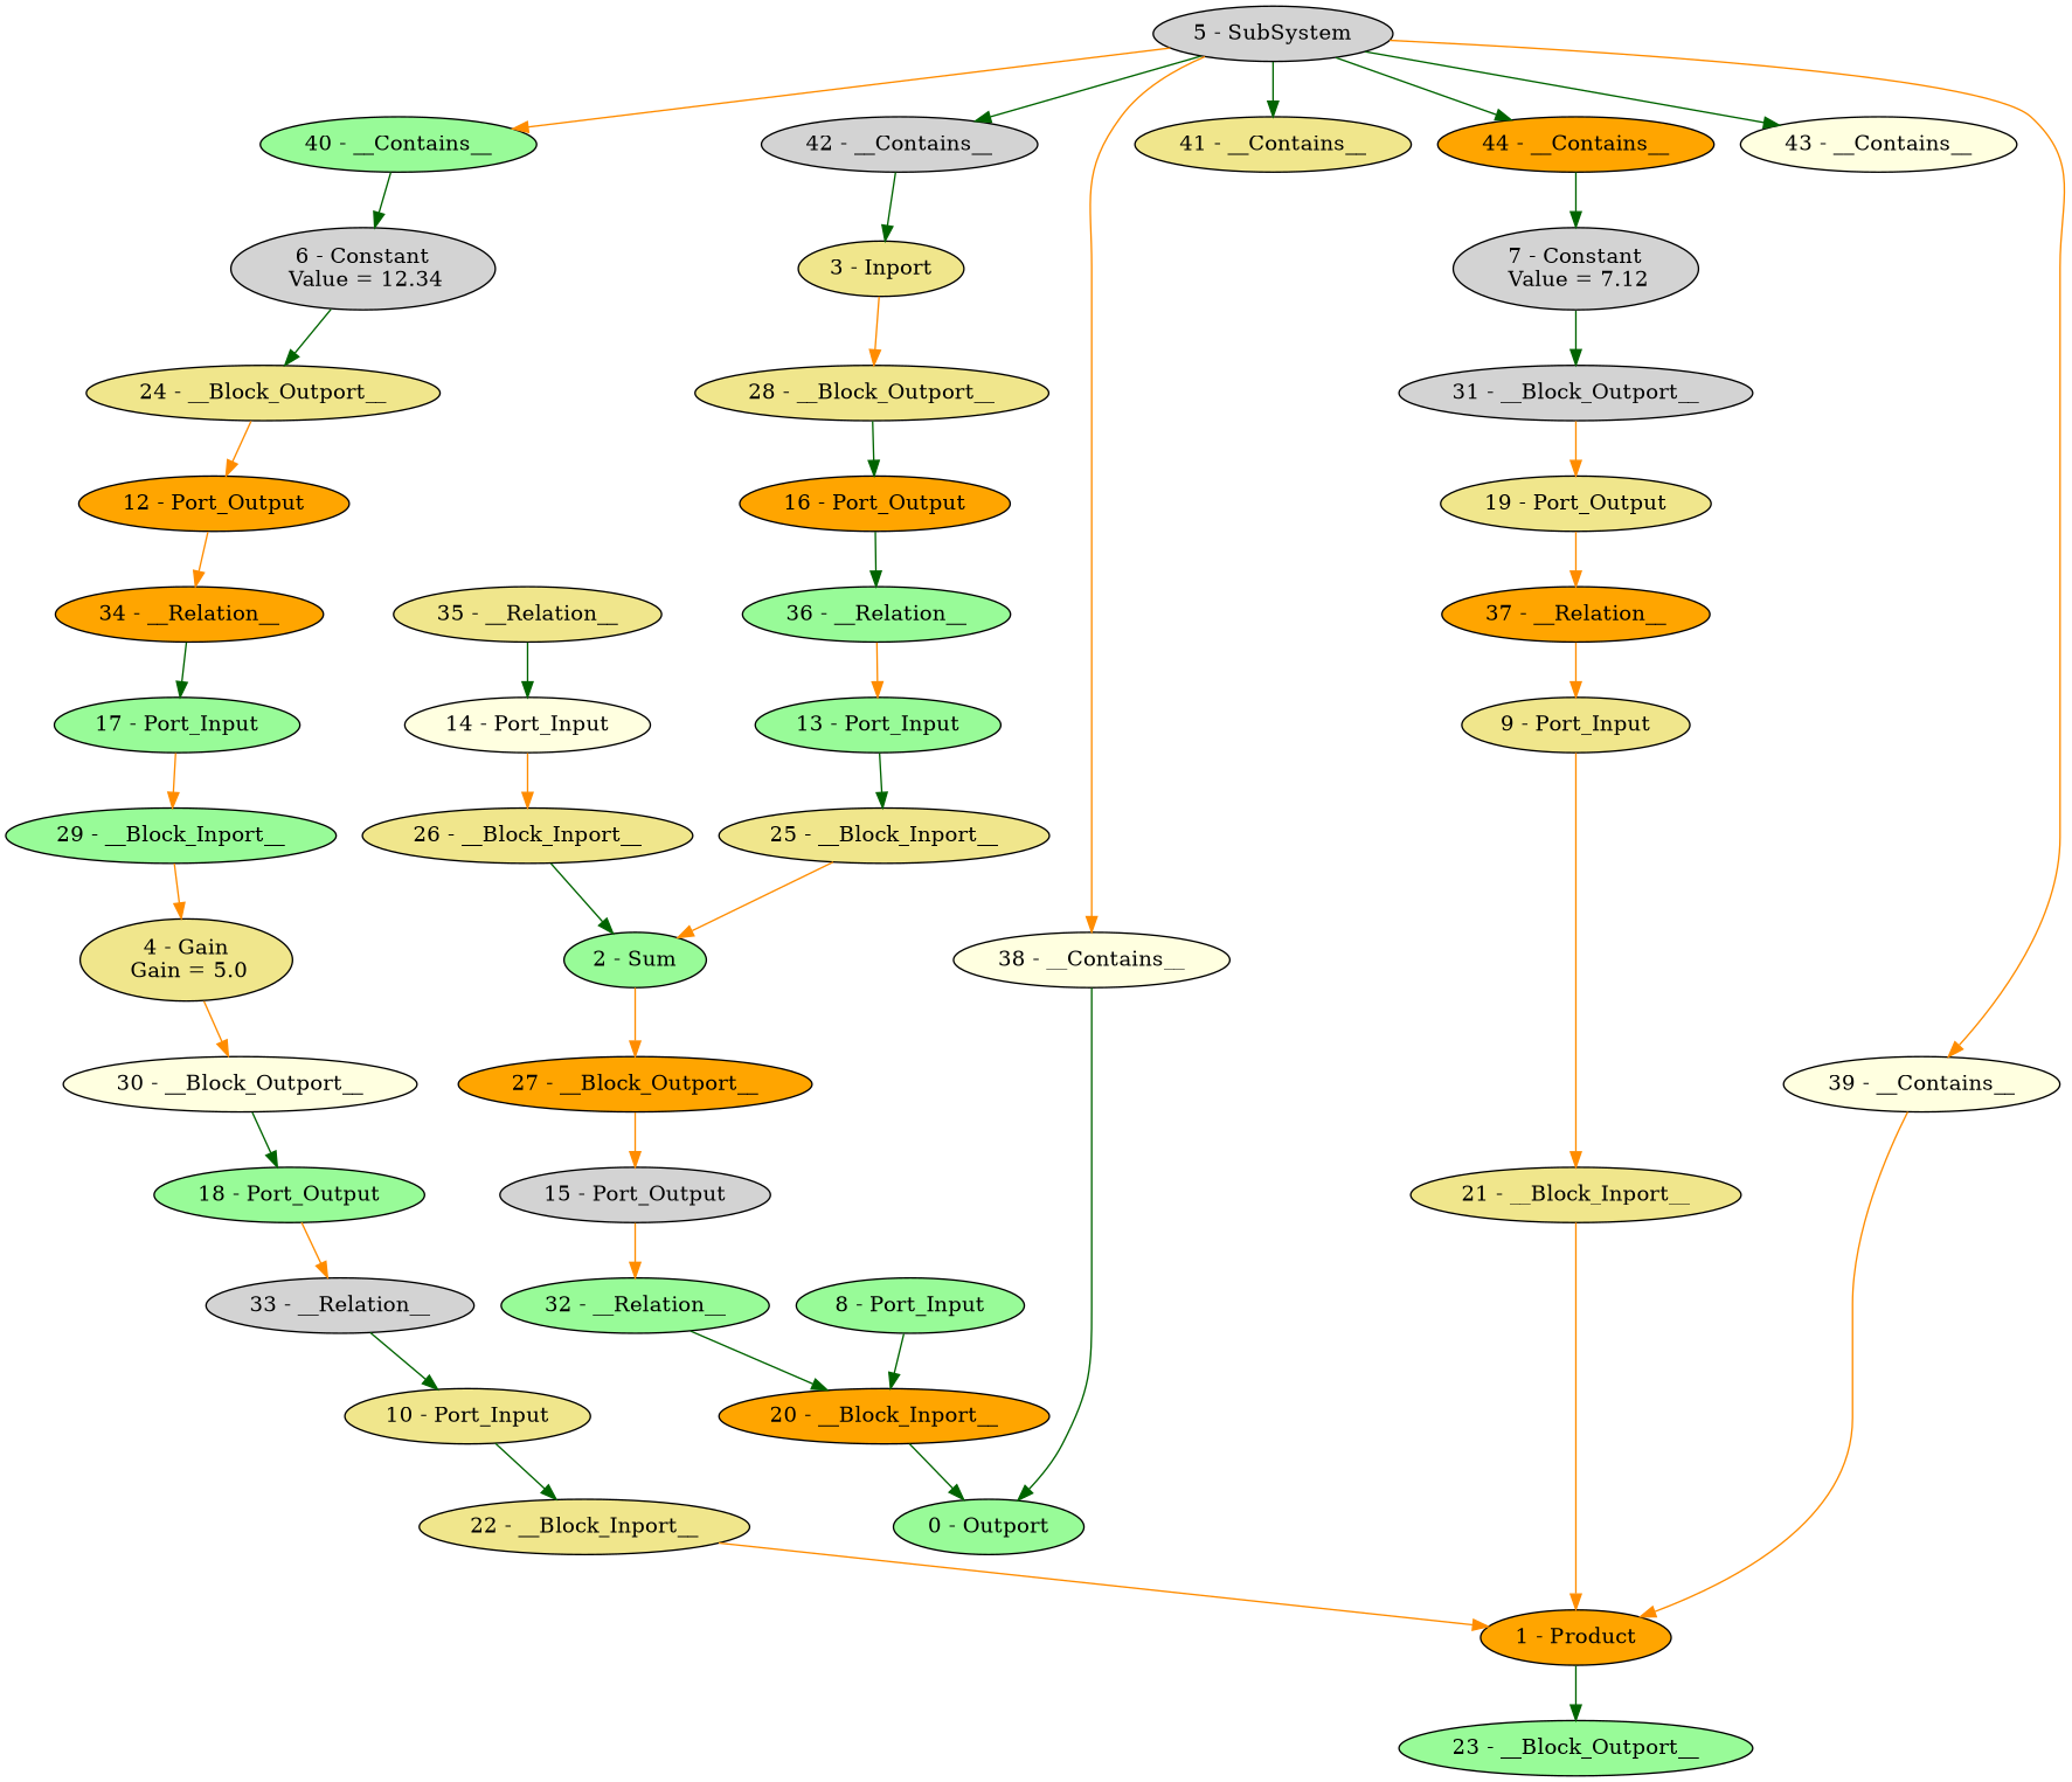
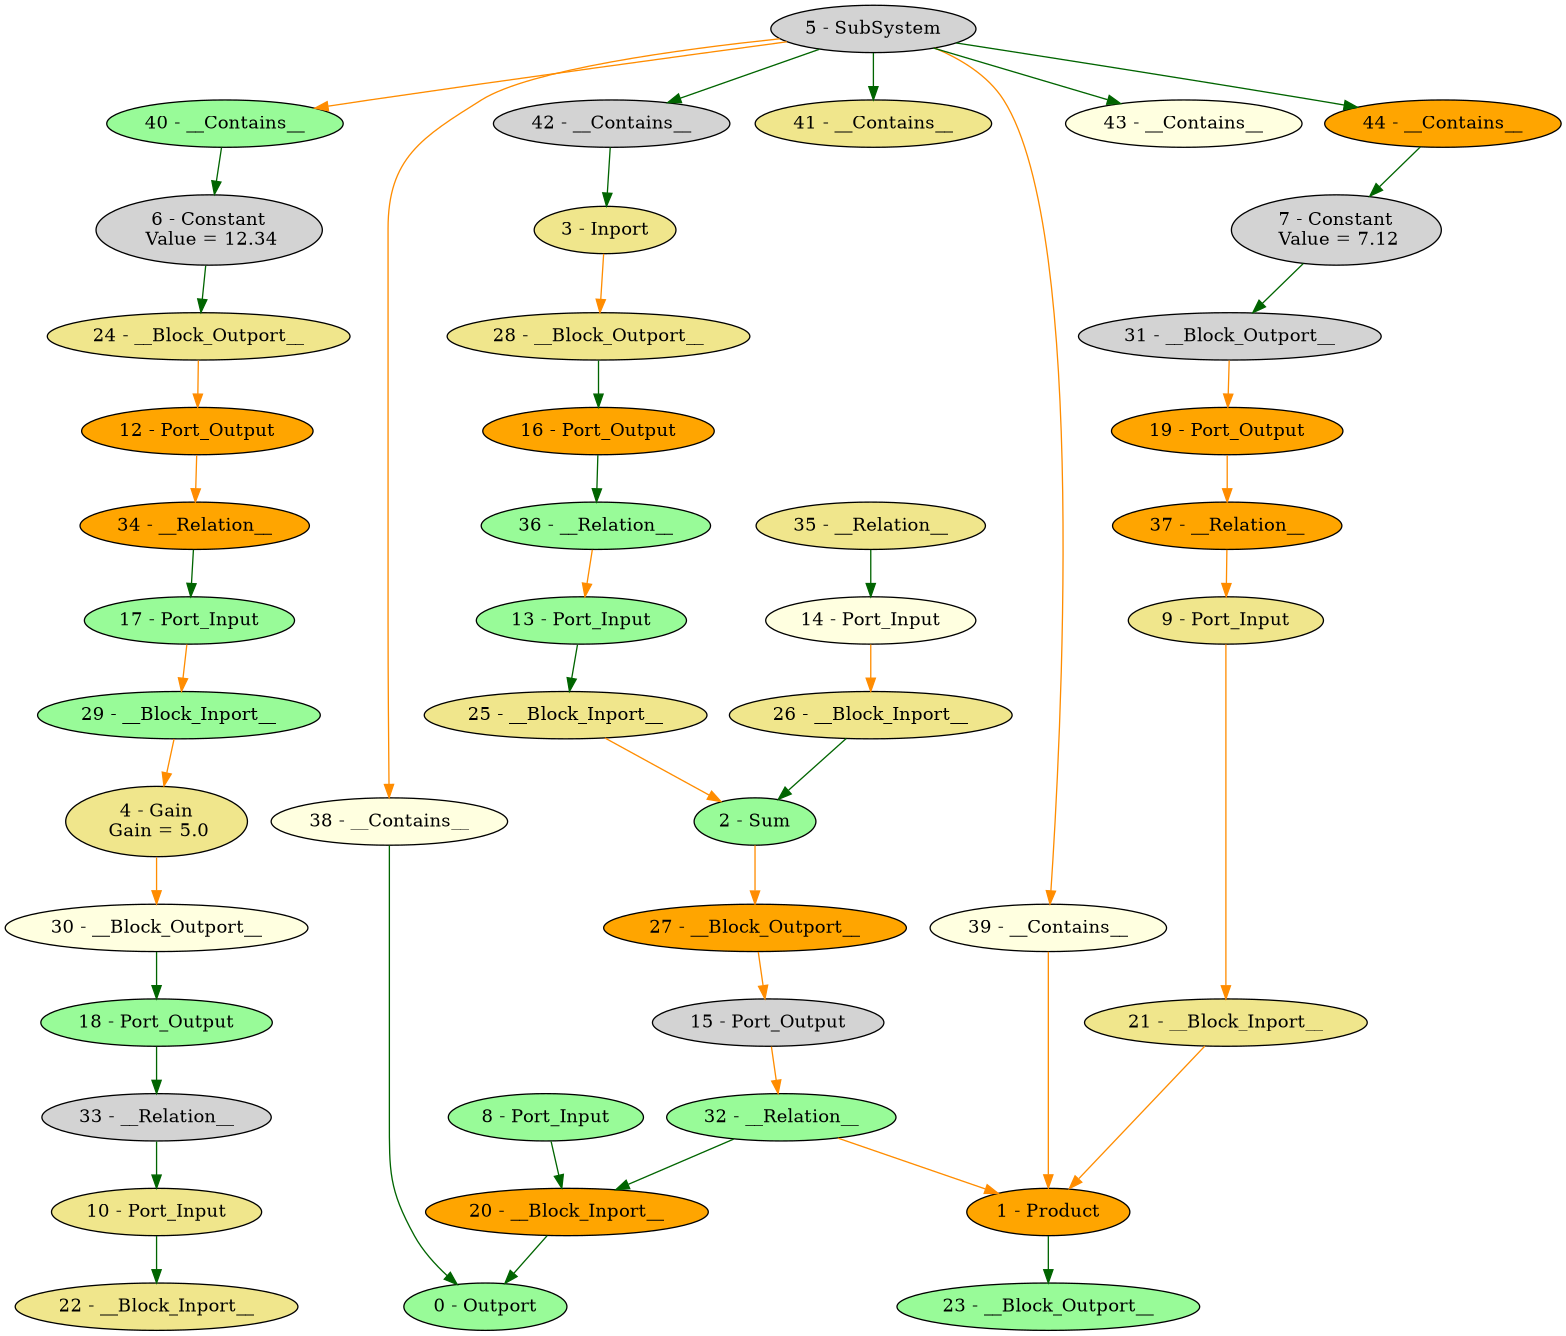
  digraph {
    node [fillcolor=khaki style=filled]
    edge [color=darkgreen]
    "0 - Outport" [fillcolor=palegreen]
    "1 - Product" [fillcolor=orange]
    "23 - __Block_Outport__" [fillcolor=palegreen]
    "2 - Sum" [fillcolor=palegreen]
    "27 - __Block_Outport__" [fillcolor=orange]
    "15 - Port_Output" [fillcolor=lightgrey]
    "3 - Inport"
    "28 - __Block_Outport__"
    "16 - Port_Output" [fillcolor=orange]
    "30 - __Block_Outport__" [fillcolor=lightyellow]
    "4 - Gain\n Gain = 5.0"
    "18 - Port_Output" [fillcolor=palegreen]
    "5 - SubSystem" [fillcolor=lightgrey]
    "38 - __Contains__" [fillcolor=lightyellow]
    "39 - __Contains__" [fillcolor=lightyellow]
    "40 - __Contains__" [fillcolor=palegreen]
    "41 - __Contains__"
    "42 - __Contains__" [fillcolor=lightgrey]
    "43 - __Contains__" [fillcolor=lightyellow]
    "44 - __Contains__" [fillcolor=orange]
    "6 - Constant\n Value = 12.34" [fillcolor=lightgrey]
    "7 - Constant\n Value = 7.12" [fillcolor=lightgrey]
    "24 - __Block_Outport__"
    "12 - Port_Output" [fillcolor=orange]
    "31 - __Block_Outport__" [fillcolor=lightgrey]
-   "19 - Port_Output"
+   "19 - Port_Output" [fillcolor=orange]
    "8 - Port_Input" [fillcolor=palegreen]
    "20 - __Block_Inport__" [fillcolor=orange]
    "9 - Port_Input"
    "21 - __Block_Inport__"
    "10 - Port_Input"
    "22 - __Block_Inport__"
    "14 - Port_Input" [fillcolor=lightyellow]
    "35 - __Relation__"
    "34 - __Relation__" [fillcolor=orange]
    "17 - Port_Input" [fillcolor=palegreen]
    "13 - Port_Input" [fillcolor=palegreen]
    "25 - __Block_Inport__"
    "26 - __Block_Inport__"
    "32 - __Relation__" [fillcolor=palegreen]
    "36 - __Relation__" [fillcolor=palegreen]
    "29 - __Block_Inport__" [fillcolor=palegreen]
    "33 - __Relation__" [fillcolor=lightgrey]
    "37 - __Relation__" [fillcolor=orange]
    "1 - Product" -> "23 - __Block_Outport__"
    "2 - Sum" -> "27 - __Block_Outport__" [color=darkorange]
    "27 - __Block_Outport__" -> "15 - Port_Output" [color=darkorange]
    "15 - Port_Output" -> "32 - __Relation__" [color=darkorange]
    "3 - Inport" -> "28 - __Block_Outport__" [color=darkorange]
    "28 - __Block_Outport__" -> "16 - Port_Output"
    "16 - Port_Output" -> "36 - __Relation__"
    "30 - __Block_Outport__" -> "18 - Port_Output"
    "4 - Gain\n Gain = 5.0" -> "30 - __Block_Outport__" [color=darkorange]
-   "18 - Port_Output" -> "33 - __Relation__" [color=darkorange]
+   "18 - Port_Output" -> "33 - __Relation__"
    "5 - SubSystem" -> "38 - __Contains__" [color=darkorange]
    "5 - SubSystem" -> "39 - __Contains__" [color=darkorange]
    "5 - SubSystem" -> "40 - __Contains__" [color=darkorange]
    "5 - SubSystem" -> "41 - __Contains__"
    "5 - SubSystem" -> "42 - __Contains__"
    "5 - SubSystem" -> "43 - __Contains__"
    "5 - SubSystem" -> "44 - __Contains__"
    "38 - __Contains__" -> "0 - Outport"
    "39 - __Contains__" -> "1 - Product" [color=darkorange]
    "40 - __Contains__" -> "6 - Constant\n Value = 12.34"
    "42 - __Contains__" -> "3 - Inport"
    "44 - __Contains__" -> "7 - Constant\n Value = 7.12"
    "6 - Constant\n Value = 12.34" -> "24 - __Block_Outport__"
    "7 - Constant\n Value = 7.12" -> "31 - __Block_Outport__"
    "24 - __Block_Outport__" -> "12 - Port_Output" [color=darkorange]
    "12 - Port_Output" -> "34 - __Relation__" [color=darkorange]
    "31 - __Block_Outport__" -> "19 - Port_Output" [color=darkorange]
    "19 - Port_Output" -> "37 - __Relation__" [color=darkorange]
    "8 - Port_Input" -> "20 - __Block_Inport__"
    "20 - __Block_Inport__" -> "0 - Outport"
    "9 - Port_Input" -> "21 - __Block_Inport__" [color=darkorange]
    "21 - __Block_Inport__" -> "1 - Product" [color=darkorange]
    "10 - Port_Input" -> "22 - __Block_Inport__"
-   "22 - __Block_Inport__" -> "1 - Product" [color=darkorange]
+   "32 - __Relation__" -> "1 - Product" [color=darkorange]
    "14 - Port_Input" -> "26 - __Block_Inport__" [color=darkorange]
    "35 - __Relation__" -> "14 - Port_Input"
    "34 - __Relation__" -> "17 - Port_Input"
    "17 - Port_Input" -> "29 - __Block_Inport__" [color=darkorange]
    "13 - Port_Input" -> "25 - __Block_Inport__"
    "25 - __Block_Inport__" -> "2 - Sum" [color=darkorange]
    "26 - __Block_Inport__" -> "2 - Sum"
    "32 - __Relation__" -> "20 - __Block_Inport__"
    "36 - __Relation__" -> "13 - Port_Input" [color=darkorange]
    "29 - __Block_Inport__" -> "4 - Gain\n Gain = 5.0" [color=darkorange]
    "33 - __Relation__" -> "10 - Port_Input"
    "37 - __Relation__" -> "9 - Port_Input" [color=darkorange]
  }
